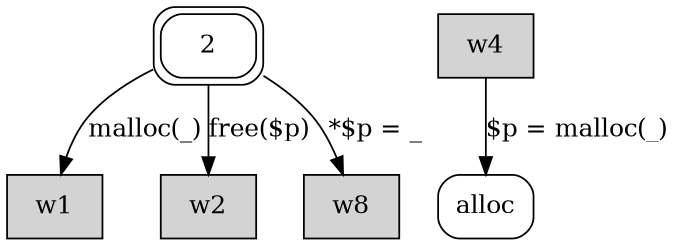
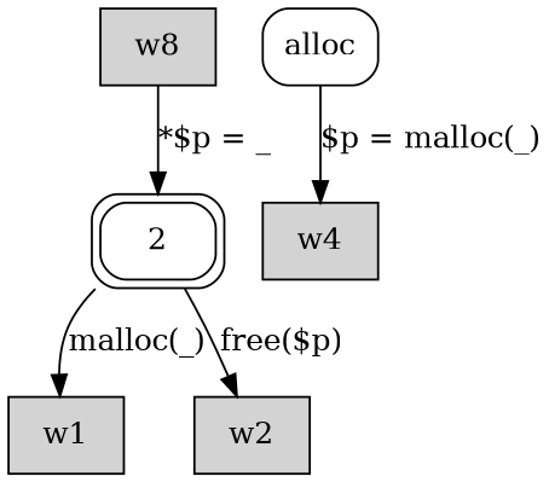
  digraph {
    node [peripheries=1 shape=box style=filled]
    n1 [label=2 peripheries=2 style=rounded]
    w1
    w2
    n4 [label=w8]
    w4
    alloc [style=rounded]
    n1 -> w1 [label="malloc(_)"]
    n1 -> w2 [label="free($p)"]
-   n1 -> n4 [label="*$p = _"]
-   w4 -> alloc [label="$p = malloc(_)"]
+   n4 -> n1 [label="*$p = _"]
+   alloc -> w4 [label="$p = malloc(_)"]
  }
